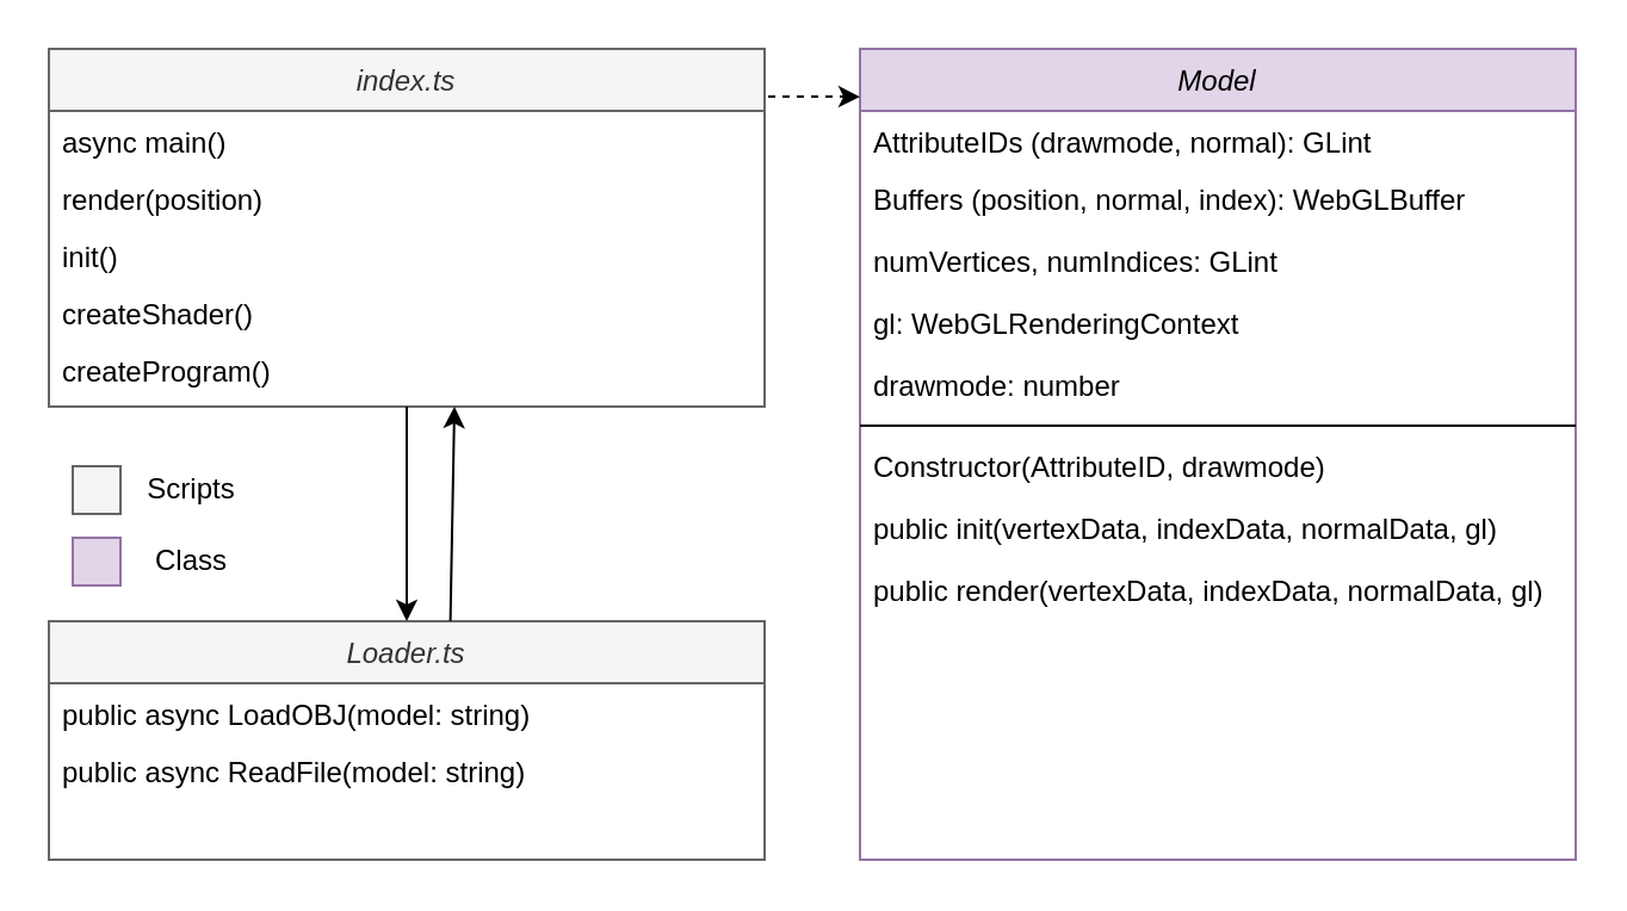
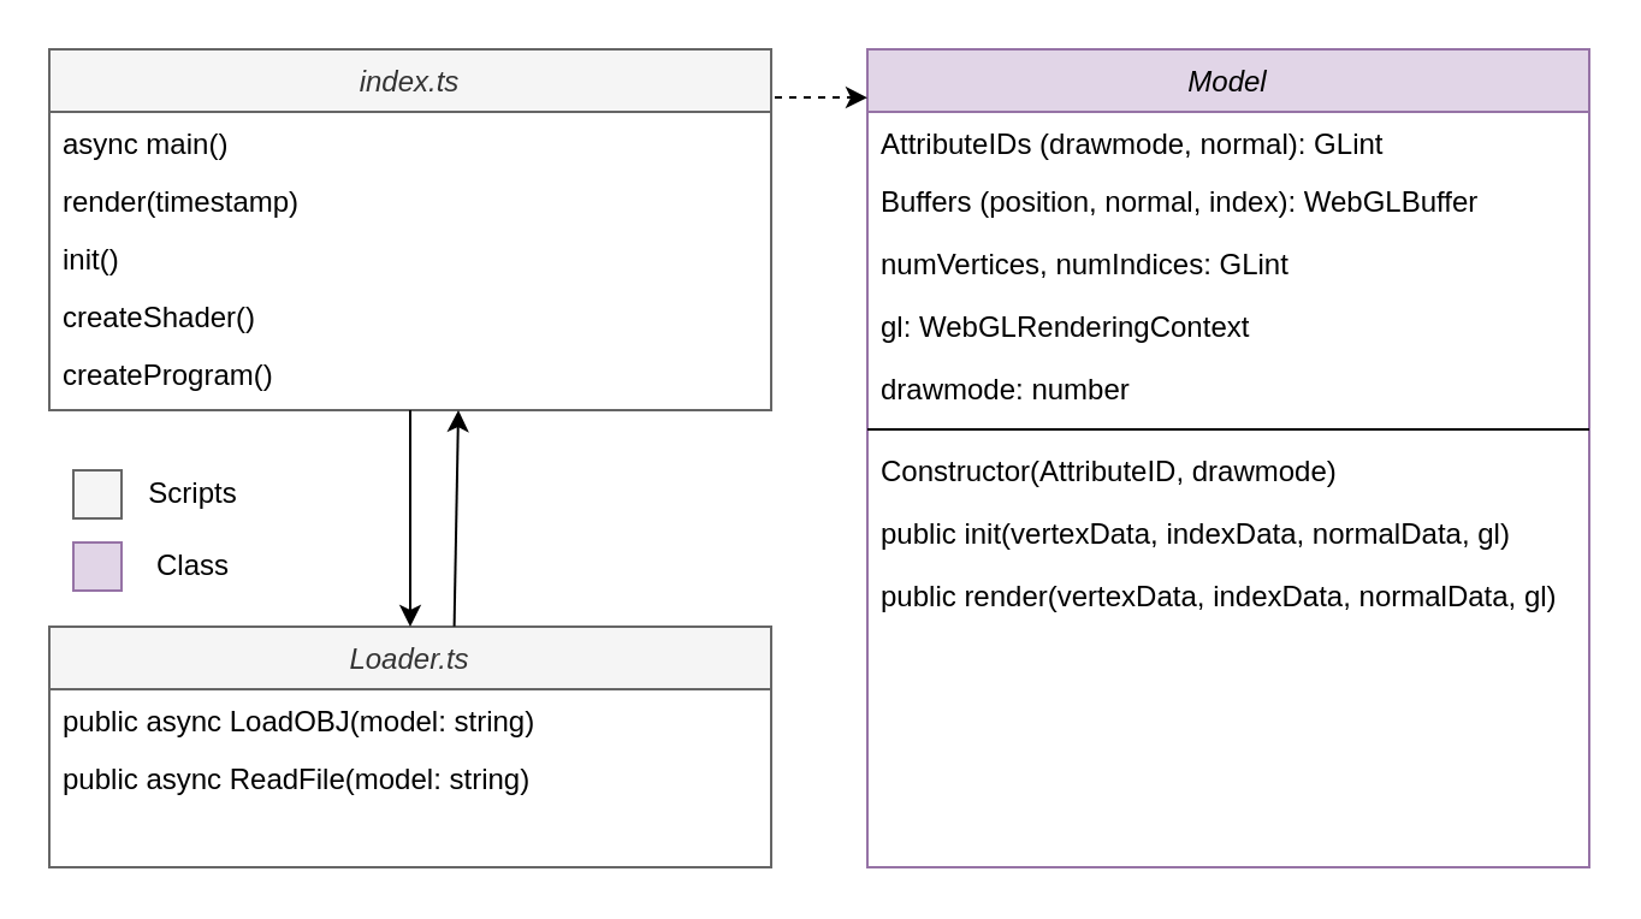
  <mxCell id="0" />
  <mxCell id="1" parent="0" />
  <mxCell id="2" value="Model" style="swimlane;fontStyle=2;align=center;verticalAlign=top;childLayout=stackLayout;horizontal=1;startSize=26;horizontalStack=0;resizeParent=1;resizeLast=0;collapsible=1;marginBottom=0;rounded=0;shadow=0;strokeWidth=1;fillColor=#e1d5e7;strokeColor=#9673a6;" parent="1" vertex="1"><mxGeometry x="360" y="20" width="300" height="340" as="geometry"><mxRectangle x="230" y="140" width="160" height="26" as="alternateBounds" /></mxGeometry></mxCell>
  <mxCell id="3" value="AttributeIDs (drawmode, normal): GLint&#10;" style="text;align=left;verticalAlign=top;spacingLeft=4;spacingRight=4;overflow=hidden;rotatable=0;points=[[0,0.5],[1,0.5]];portConstraint=eastwest;" parent="2" vertex="1"><mxGeometry y="26" width="300" height="24" as="geometry" /></mxCell>
  <mxCell id="4" value="Buffers (position, normal, index): WebGLBuffer" style="text;align=left;verticalAlign=top;spacingLeft=4;spacingRight=4;overflow=hidden;rotatable=0;points=[[0,0.5],[1,0.5]];portConstraint=eastwest;rounded=0;shadow=0;html=0;" parent="2" vertex="1"><mxGeometry y="50" width="300" height="26" as="geometry" /></mxCell>
  <mxCell id="5" value="numVertices, numIndices: GLint" style="text;align=left;verticalAlign=top;spacingLeft=4;spacingRight=4;overflow=hidden;rotatable=0;points=[[0,0.5],[1,0.5]];portConstraint=eastwest;rounded=0;shadow=0;html=0;" parent="2" vertex="1"><mxGeometry y="76" width="300" height="26" as="geometry" /></mxCell>
  <mxCell id="6" value="gl: WebGLRenderingContext" style="text;align=left;verticalAlign=top;spacingLeft=4;spacingRight=4;overflow=hidden;rotatable=0;points=[[0,0.5],[1,0.5]];portConstraint=eastwest;rounded=0;shadow=0;html=0;" vertex="1" parent="2"><mxGeometry y="102" width="300" height="26" as="geometry" /></mxCell>
  <mxCell id="7" value="drawmode: number" style="text;align=left;verticalAlign=top;spacingLeft=4;spacingRight=4;overflow=hidden;rotatable=0;points=[[0,0.5],[1,0.5]];portConstraint=eastwest;rounded=0;shadow=0;html=0;" vertex="1" parent="2"><mxGeometry y="128" width="300" height="26" as="geometry" /></mxCell>
  <mxCell id="8" value="" style="line;html=1;strokeWidth=1;align=left;verticalAlign=middle;spacingTop=-1;spacingLeft=3;spacingRight=3;rotatable=1;labelPosition=right;points=[];portConstraint=eastwest;movable=1;resizable=1;deletable=1;editable=1;connectable=1;" parent="2" vertex="1"><mxGeometry y="154" width="300" height="8" as="geometry" /></mxCell>
  <mxCell id="9" value="Constructor(AttributeID, drawmode)" style="text;align=left;verticalAlign=top;spacingLeft=4;spacingRight=4;overflow=hidden;rotatable=0;points=[[0,0.5],[1,0.5]];portConstraint=eastwest;rounded=0;shadow=0;html=0;" vertex="1" parent="2"><mxGeometry y="162" width="300" height="26" as="geometry" /></mxCell>
  <mxCell id="10" value="public init(vertexData, indexData, normalData, gl)" style="text;align=left;verticalAlign=top;spacingLeft=4;spacingRight=4;overflow=hidden;rotatable=0;points=[[0,0.5],[1,0.5]];portConstraint=eastwest;rounded=0;shadow=0;html=0;" vertex="1" parent="2"><mxGeometry y="188" width="300" height="26" as="geometry" /></mxCell>
  <mxCell id="11" value="public render(vertexData, indexData, normalData, gl)" style="text;align=left;verticalAlign=top;spacingLeft=4;spacingRight=4;overflow=hidden;rotatable=0;points=[[0,0.5],[1,0.5]];portConstraint=eastwest;rounded=0;shadow=0;html=0;" vertex="1" parent="2"><mxGeometry y="214" width="300" height="26" as="geometry" /></mxCell>
  <mxCell id="12" value="index.ts" style="swimlane;fontStyle=2;align=center;verticalAlign=top;childLayout=stackLayout;horizontal=1;startSize=26;horizontalStack=0;resizeParent=1;resizeLast=0;collapsible=1;marginBottom=0;rounded=0;shadow=0;strokeWidth=1;fillColor=#f5f5f5;strokeColor=#666666;fontColor=#333333;" vertex="1" parent="1"><mxGeometry x="20" y="20" width="300" height="150" as="geometry"><mxRectangle x="230" y="140" width="160" height="26" as="alternateBounds" /></mxGeometry></mxCell>
  <mxCell id="13" value="async main()&#10;" style="text;align=left;verticalAlign=top;spacingLeft=4;spacingRight=4;overflow=hidden;rotatable=0;points=[[0,0.5],[1,0.5]];portConstraint=eastwest;" vertex="1" parent="12"><mxGeometry y="26" width="300" height="24" as="geometry" /></mxCell>
- <mxCell id="14" value="render(position)" style="text;align=left;verticalAlign=top;spacingLeft=4;spacingRight=4;overflow=hidden;rotatable=0;points=[[0,0.5],[1,0.5]];portConstraint=eastwest;" vertex="1" parent="12"><mxGeometry y="50" width="300" height="24" as="geometry" /></mxCell>
+ <mxCell id="14" value="render(timestamp)" style="text;align=left;verticalAlign=top;spacingLeft=4;spacingRight=4;overflow=hidden;rotatable=0;points=[[0,0.5],[1,0.5]];portConstraint=eastwest;" vertex="1" parent="12"><mxGeometry y="50" width="300" height="24" as="geometry" /></mxCell>
  <mxCell id="15" value="init()" style="text;align=left;verticalAlign=top;spacingLeft=4;spacingRight=4;overflow=hidden;rotatable=0;points=[[0,0.5],[1,0.5]];portConstraint=eastwest;" vertex="1" parent="12"><mxGeometry y="74" width="300" height="24" as="geometry" /></mxCell>
  <mxCell id="16" value="createShader()" style="text;align=left;verticalAlign=top;spacingLeft=4;spacingRight=4;overflow=hidden;rotatable=0;points=[[0,0.5],[1,0.5]];portConstraint=eastwest;" vertex="1" parent="12"><mxGeometry y="98" width="300" height="24" as="geometry" /></mxCell>
  <mxCell id="17" value="createProgram()" style="text;align=left;verticalAlign=top;spacingLeft=4;spacingRight=4;overflow=hidden;rotatable=0;points=[[0,0.5],[1,0.5]];portConstraint=eastwest;" vertex="1" parent="12"><mxGeometry y="122" width="300" height="24" as="geometry" /></mxCell>
  <mxCell id="18" value="Loader.ts" style="swimlane;fontStyle=2;align=center;verticalAlign=top;childLayout=stackLayout;horizontal=1;startSize=26;horizontalStack=0;resizeParent=1;resizeLast=0;collapsible=1;marginBottom=0;rounded=0;shadow=0;strokeWidth=1;fillColor=#f5f5f5;strokeColor=#666666;fontColor=#333333;" vertex="1" parent="1"><mxGeometry x="20" y="260" width="300" height="100" as="geometry"><mxRectangle x="230" y="140" width="160" height="26" as="alternateBounds" /></mxGeometry></mxCell>
  <mxCell id="19" value="public async LoadOBJ(model: string)" style="text;align=left;verticalAlign=top;spacingLeft=4;spacingRight=4;overflow=hidden;rotatable=0;points=[[0,0.5],[1,0.5]];portConstraint=eastwest;" vertex="1" parent="18"><mxGeometry y="26" width="300" height="24" as="geometry" /></mxCell>
  <mxCell id="20" value="public async ReadFile(model: string)" style="text;align=left;verticalAlign=top;spacingLeft=4;spacingRight=4;overflow=hidden;rotatable=0;points=[[0,0.5],[1,0.5]];portConstraint=eastwest;" vertex="1" parent="18"><mxGeometry y="50" width="300" height="24" as="geometry" /></mxCell>
  <mxCell id="21" value="" style="endArrow=classic;html=1;rounded=0;exitX=0.5;exitY=1;exitDx=0;exitDy=0;" edge="1" parent="1" source="12" target="18"><mxGeometry width="50" height="50" relative="1" as="geometry"><mxPoint x="-50" y="230" as="sourcePoint" /><mxPoint x="0" y="180" as="targetPoint" /></mxGeometry></mxCell>
  <mxCell id="22" value="" style="endArrow=classic;html=1;rounded=0;exitX=0.561;exitY=-0.001;exitDx=0;exitDy=0;exitPerimeter=0;" edge="1" parent="1" source="18"><mxGeometry width="50" height="50" relative="1" as="geometry"><mxPoint x="230" y="250" as="sourcePoint" /><mxPoint x="190" y="170" as="targetPoint" /></mxGeometry></mxCell>
  <mxCell id="23" value="" style="endArrow=classic;html=1;rounded=0;exitX=1.005;exitY=0.133;exitDx=0;exitDy=0;exitPerimeter=0;entryX=0;entryY=0.059;entryDx=0;entryDy=0;entryPerimeter=0;dashed=1;" edge="1" parent="1" source="12" target="2"><mxGeometry width="50" height="50" relative="1" as="geometry"><mxPoint x="300" y="260" as="sourcePoint" /><mxPoint x="400" y="40" as="targetPoint" /></mxGeometry></mxCell>
  <mxCell id="24" value="" style="group" vertex="1" connectable="0" parent="1"><mxGeometry x="30" y="190" width="80" height="60" as="geometry" /></mxCell>
  <mxCell id="25" value="" style="rounded=0;whiteSpace=wrap;html=1;fillColor=#f5f5f5;fontColor=#333333;strokeColor=#666666;" vertex="1" parent="24"><mxGeometry y="5" width="20" height="20" as="geometry" /></mxCell>
  <mxCell id="26" value="Scripts" style="text;html=1;strokeColor=none;fillColor=none;align=center;verticalAlign=middle;whiteSpace=wrap;rounded=0;" vertex="1" parent="24"><mxGeometry x="20" width="60" height="30" as="geometry" /></mxCell>
  <mxCell id="27" value="" style="rounded=0;whiteSpace=wrap;html=1;fillColor=#e1d5e7;strokeColor=#9673a6;" vertex="1" parent="24"><mxGeometry y="35" width="20" height="20" as="geometry" /></mxCell>
  <mxCell id="28" value="Class" style="text;html=1;strokeColor=none;fillColor=none;align=center;verticalAlign=middle;whiteSpace=wrap;rounded=0;" vertex="1" parent="24"><mxGeometry x="20" y="30" width="60" height="30" as="geometry" /></mxCell>
